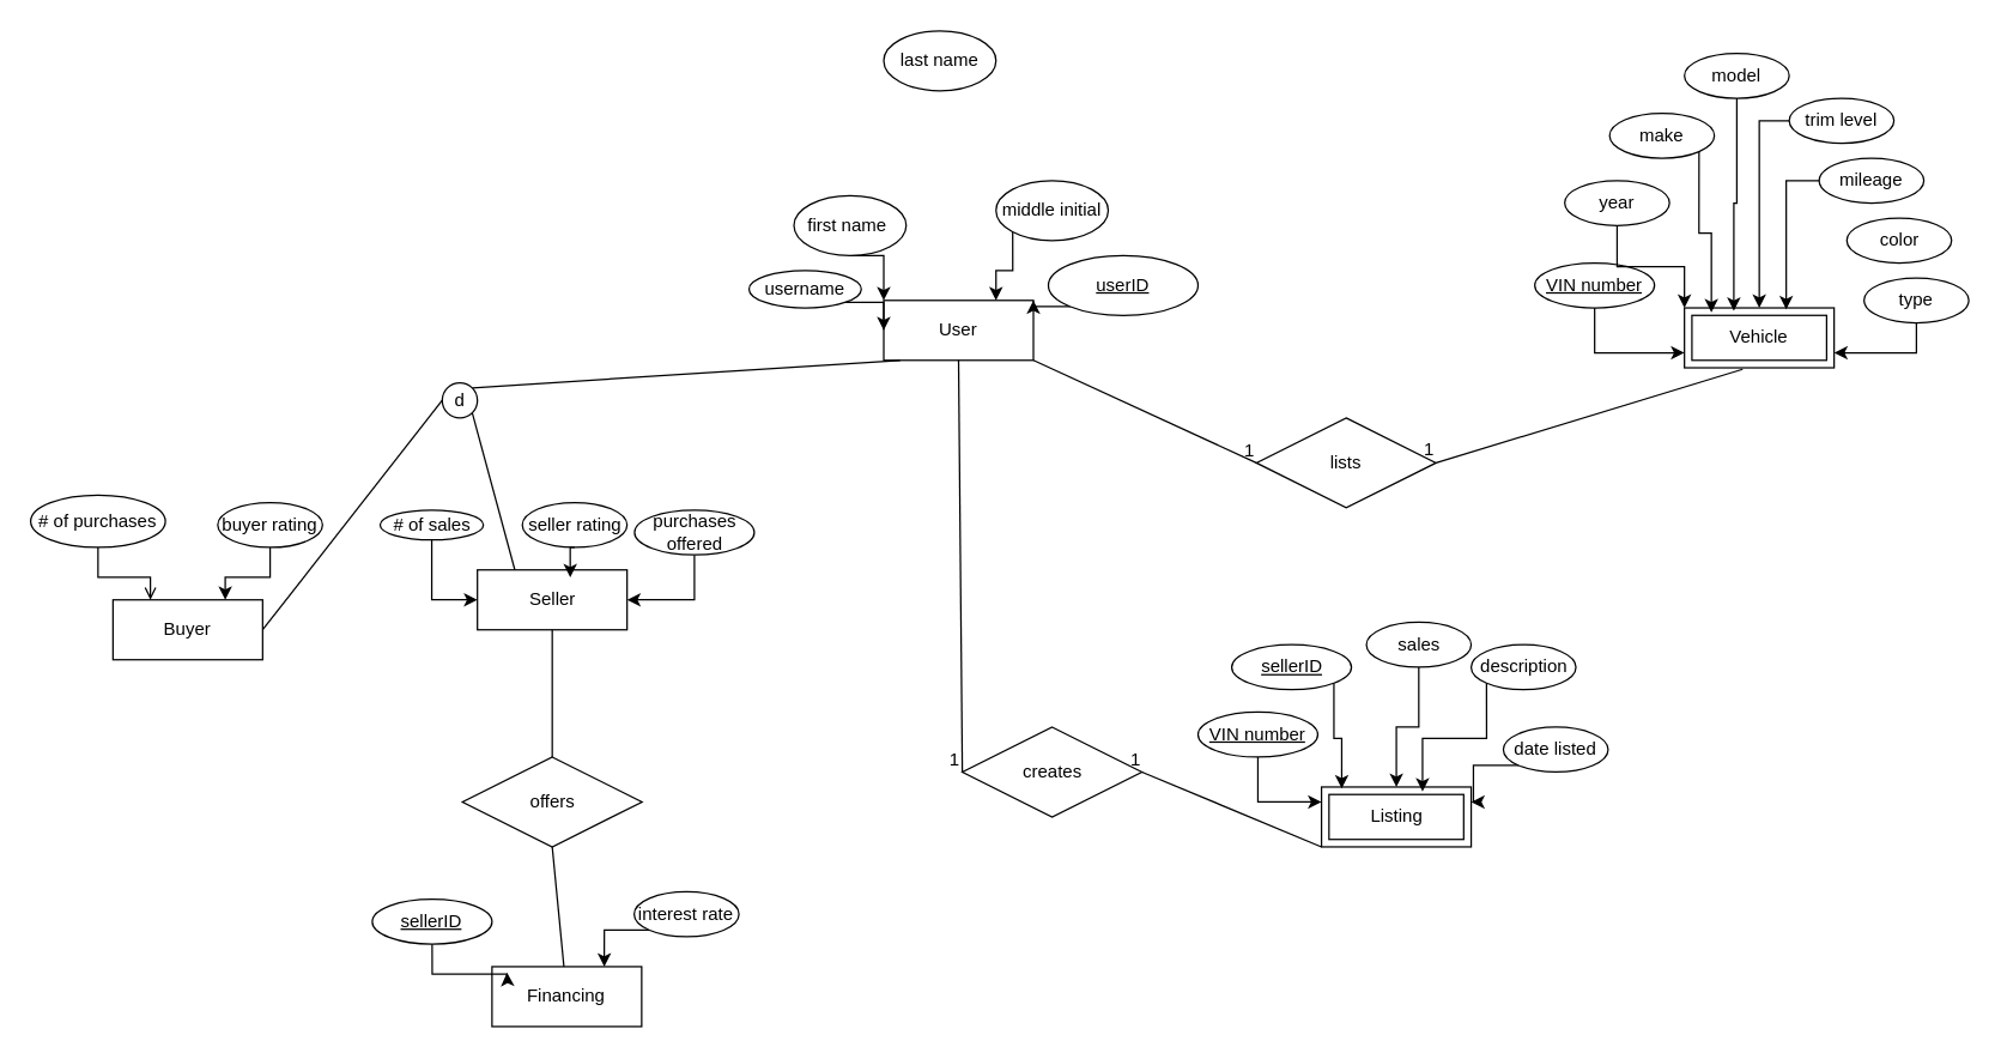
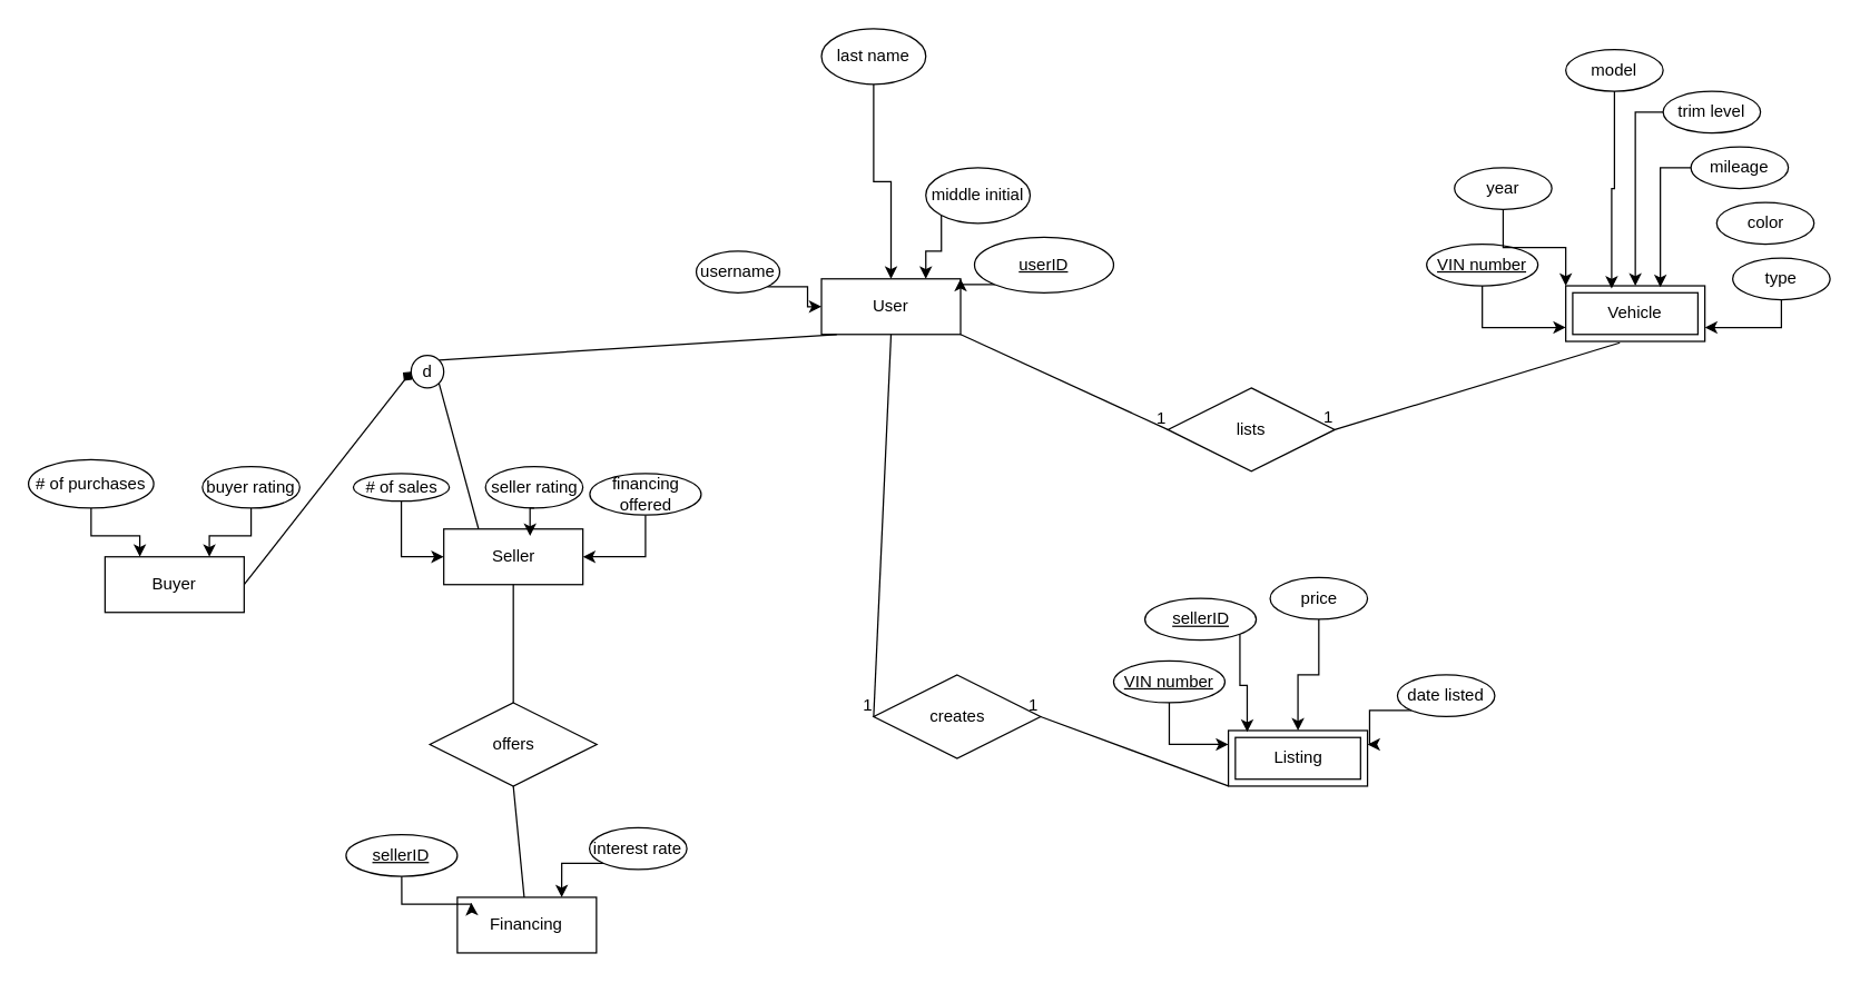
  <mxCell id="0" />
  <mxCell id="1" parent="0" />
  <mxCell id="2" value="Seller" style="whiteSpace=wrap;html=1;align=center;" parent="1" vertex="1"><mxGeometry x="318.5" y="380" width="100" height="40" as="geometry" /></mxCell>
  <mxCell id="3" value="Financing" style="whiteSpace=wrap;html=1;align=center;" parent="1" vertex="1"><mxGeometry x="328.25" y="645" width="100" height="40" as="geometry" /></mxCell>
  <mxCell id="4" value="User" style="whiteSpace=wrap;html=1;align=center;" parent="1" vertex="1"><mxGeometry x="590" y="200" width="100" height="40" as="geometry" /></mxCell>
  <mxCell id="5" value="Vehicle" style="shape=ext;margin=3;double=1;whiteSpace=wrap;html=1;align=center;" parent="1" vertex="1"><mxGeometry x="1125" y="205" width="100" height="40" as="geometry" /></mxCell>
  <mxCell id="6" value="Listing" style="shape=ext;margin=3;double=1;whiteSpace=wrap;html=1;align=center;" parent="1" vertex="1"><mxGeometry x="882.5" y="525" width="100" height="40" as="geometry" /></mxCell>
  <mxCell id="7" value="sellerID" style="ellipse;whiteSpace=wrap;html=1;align=center;fontStyle=4;" parent="1" vertex="1"><mxGeometry x="248.25" y="600" width="80" height="30" as="geometry" /></mxCell>
  <mxCell id="8" style="edgeStyle=orthogonalEdgeStyle;rounded=0;orthogonalLoop=1;jettySize=auto;html=1;exitX=0;exitY=1;exitDx=0;exitDy=0;entryX=0.75;entryY=0;entryDx=0;entryDy=0;" parent="1" source="9" target="3" edge="1"><mxGeometry relative="1" as="geometry" /></mxCell>
  <mxCell id="9" value="interest rate" style="ellipse;whiteSpace=wrap;html=1;align=center;" parent="1" vertex="1"><mxGeometry x="423.25" y="595" width="70" height="30" as="geometry" /></mxCell>
  <mxCell id="10" style="edgeStyle=orthogonalEdgeStyle;rounded=0;orthogonalLoop=1;jettySize=auto;html=1;exitX=0.5;exitY=1;exitDx=0;exitDy=0;entryX=0;entryY=0.5;entryDx=0;entryDy=0;" parent="1" source="11" target="2" edge="1"><mxGeometry relative="1" as="geometry" /></mxCell>
  <mxCell id="11" value="# of sales" style="ellipse;whiteSpace=wrap;html=1;align=center;" parent="1" vertex="1"><mxGeometry x="253.5" y="340" width="69" height="20" as="geometry" /></mxCell>
  <mxCell id="12" value="seller rating" style="ellipse;whiteSpace=wrap;html=1;align=center;" parent="1" vertex="1"><mxGeometry x="348.5" y="335" width="70" height="30" as="geometry" /></mxCell>
  <mxCell id="13" style="edgeStyle=orthogonalEdgeStyle;rounded=0;orthogonalLoop=1;jettySize=auto;html=1;exitX=0.5;exitY=1;exitDx=0;exitDy=0;entryX=1;entryY=0.5;entryDx=0;entryDy=0;" parent="1" source="14" target="2" edge="1"><mxGeometry relative="1" as="geometry" /></mxCell>
- <mxCell id="14" value="purchases&lt;div&gt;offered&lt;/div&gt;" style="ellipse;whiteSpace=wrap;html=1;align=center;" parent="1" vertex="1"><mxGeometry x="423.5" y="340" width="80" height="30" as="geometry" /></mxCell>
+ <mxCell id="14" value="financing&lt;div&gt;offered&lt;/div&gt;" style="ellipse;whiteSpace=wrap;html=1;align=center;" parent="1" vertex="1"><mxGeometry x="423.5" y="340" width="80" height="30" as="geometry" /></mxCell>
  <mxCell id="15" value="Buyer" style="whiteSpace=wrap;html=1;align=center;" parent="1" vertex="1"><mxGeometry x="75" y="400" width="100" height="40" as="geometry" /></mxCell>
- <mxCell id="16" style="edgeStyle=orthogonalEdgeStyle;rounded=0;orthogonalLoop=1;jettySize=auto;html=1;exitX=0.5;exitY=1;exitDx=0;exitDy=0;entryX=0.25;entryY=0;entryDx=0;entryDy=0;endArrow=open;" parent="1" source="17" target="15" edge="1"><mxGeometry relative="1" as="geometry" /></mxCell>
+ <mxCell id="16" style="edgeStyle=orthogonalEdgeStyle;rounded=0;orthogonalLoop=1;jettySize=auto;html=1;exitX=0.5;exitY=1;exitDx=0;exitDy=0;entryX=0.25;entryY=0;entryDx=0;entryDy=0;" parent="1" source="17" target="15" edge="1"><mxGeometry relative="1" as="geometry" /></mxCell>
  <mxCell id="17" value="# of purchases" style="ellipse;whiteSpace=wrap;html=1;align=center;" parent="1" vertex="1"><mxGeometry x="20" y="330" width="90" height="35" as="geometry" /></mxCell>
  <mxCell id="18" style="edgeStyle=orthogonalEdgeStyle;rounded=0;orthogonalLoop=1;jettySize=auto;html=1;exitX=0.5;exitY=1;exitDx=0;exitDy=0;entryX=0.75;entryY=0;entryDx=0;entryDy=0;" parent="1" source="19" target="15" edge="1"><mxGeometry relative="1" as="geometry" /></mxCell>
  <mxCell id="19" value="buyer rating" style="ellipse;whiteSpace=wrap;html=1;align=center;" parent="1" vertex="1"><mxGeometry x="145" y="335" width="70" height="30" as="geometry" /></mxCell>
  <mxCell id="20" style="edgeStyle=orthogonalEdgeStyle;rounded=0;orthogonalLoop=1;jettySize=auto;html=1;exitX=1;exitY=1;exitDx=0;exitDy=0;entryX=0;entryY=0.5;entryDx=0;entryDy=0;" parent="1" source="21" target="4" edge="1"><mxGeometry relative="1" as="geometry" /></mxCell>
- <mxCell id="21" value="username" style="ellipse;whiteSpace=wrap;html=1;align=center;" parent="1" vertex="1"><mxGeometry x="500" y="180" width="75" height="25" as="geometry" /></mxCell>
- <mxCell id="22" style="edgeStyle=orthogonalEdgeStyle;rounded=0;orthogonalLoop=1;jettySize=auto;html=1;exitX=0.5;exitY=1;exitDx=0;exitDy=0;entryX=0;entryY=0;entryDx=0;entryDy=0;" parent="1" source="23" target="4" edge="1"><mxGeometry relative="1" as="geometry" /></mxCell>
- <mxCell id="23" value="first name&amp;nbsp;" style="ellipse;whiteSpace=wrap;html=1;align=center;" parent="1" vertex="1"><mxGeometry x="530" y="130" width="75" height="40" as="geometry" /></mxCell>
+ <mxCell id="21" value="username" style="ellipse;whiteSpace=wrap;html=1;align=center;" parent="1" vertex="1"><mxGeometry x="500" y="180" width="60" height="30" as="geometry" /></mxCell>
+ <mxCell id="24" style="edgeStyle=orthogonalEdgeStyle;rounded=0;orthogonalLoop=1;jettySize=auto;html=1;exitX=0.5;exitY=1;exitDx=0;exitDy=0;" parent="1" source="25" target="4" edge="1"><mxGeometry relative="1" as="geometry" /></mxCell>
  <mxCell id="25" value="last name" style="ellipse;whiteSpace=wrap;html=1;align=center;" parent="1" vertex="1"><mxGeometry x="590" y="20" width="75" height="40" as="geometry" /></mxCell>
  <mxCell id="26" style="edgeStyle=orthogonalEdgeStyle;rounded=0;orthogonalLoop=1;jettySize=auto;html=1;exitX=0;exitY=1;exitDx=0;exitDy=0;entryX=0.75;entryY=0;entryDx=0;entryDy=0;" parent="1" source="27" target="4" edge="1"><mxGeometry relative="1" as="geometry" /></mxCell>
  <mxCell id="27" value="middle initial" style="ellipse;whiteSpace=wrap;html=1;align=center;" parent="1" vertex="1"><mxGeometry x="665" y="120" width="75" height="40" as="geometry" /></mxCell>
  <mxCell id="28" style="edgeStyle=orthogonalEdgeStyle;rounded=0;orthogonalLoop=1;jettySize=auto;html=1;exitX=0;exitY=1;exitDx=0;exitDy=0;entryX=1;entryY=0;entryDx=0;entryDy=0;" parent="1" source="29" target="4" edge="1"><mxGeometry relative="1" as="geometry" /></mxCell>
  <mxCell id="29" value="userID" style="ellipse;whiteSpace=wrap;html=1;align=center;fontStyle=4;" parent="1" vertex="1"><mxGeometry x="700" y="170" width="100" height="40" as="geometry" /></mxCell>
  <mxCell id="30" value="sellerID" style="ellipse;whiteSpace=wrap;html=1;align=center;fontStyle=4;" parent="1" vertex="1"><mxGeometry x="822.5" y="430" width="80" height="30" as="geometry" /></mxCell>
  <mxCell id="31" style="edgeStyle=orthogonalEdgeStyle;rounded=0;orthogonalLoop=1;jettySize=auto;html=1;exitX=0.5;exitY=1;exitDx=0;exitDy=0;entryX=0;entryY=0.25;entryDx=0;entryDy=0;" parent="1" source="32" target="6" edge="1"><mxGeometry relative="1" as="geometry" /></mxCell>
  <mxCell id="32" value="VIN number" style="ellipse;whiteSpace=wrap;html=1;align=center;fontStyle=4;" parent="1" vertex="1"><mxGeometry x="800" y="475" width="80" height="30" as="geometry" /></mxCell>
  <mxCell id="33" style="edgeStyle=orthogonalEdgeStyle;rounded=0;orthogonalLoop=1;jettySize=auto;html=1;exitX=0.5;exitY=1;exitDx=0;exitDy=0;entryX=0.5;entryY=0;entryDx=0;entryDy=0;" parent="1" source="34" target="6" edge="1"><mxGeometry relative="1" as="geometry" /></mxCell>
- <mxCell id="34" value="sales" style="ellipse;whiteSpace=wrap;html=1;align=center;" parent="1" vertex="1"><mxGeometry x="912.5" y="415" width="70" height="30" as="geometry" /></mxCell>
- <mxCell id="35" value="description" style="ellipse;whiteSpace=wrap;html=1;align=center;" parent="1" vertex="1"><mxGeometry x="982.5" y="430" width="70" height="30" as="geometry" /></mxCell>
+ <mxCell id="34" value="price" style="ellipse;whiteSpace=wrap;html=1;align=center;" parent="1" vertex="1"><mxGeometry x="912.5" y="415" width="70" height="30" as="geometry" /></mxCell>
  <mxCell id="36" style="edgeStyle=orthogonalEdgeStyle;rounded=0;orthogonalLoop=1;jettySize=auto;html=1;exitX=0;exitY=1;exitDx=0;exitDy=0;entryX=1;entryY=0.25;entryDx=0;entryDy=0;" parent="1" source="37" target="6" edge="1"><mxGeometry relative="1" as="geometry" /></mxCell>
  <mxCell id="37" value="date listed" style="ellipse;whiteSpace=wrap;html=1;align=center;" parent="1" vertex="1"><mxGeometry x="1004" y="485" width="70" height="30" as="geometry" /></mxCell>
  <mxCell id="38" style="edgeStyle=orthogonalEdgeStyle;rounded=0;orthogonalLoop=1;jettySize=auto;html=1;exitX=0.5;exitY=1;exitDx=0;exitDy=0;entryX=0;entryY=0.75;entryDx=0;entryDy=0;" parent="1" source="39" target="5" edge="1"><mxGeometry relative="1" as="geometry" /></mxCell>
  <mxCell id="39" value="VIN number" style="ellipse;whiteSpace=wrap;html=1;align=center;fontStyle=4;" parent="1" vertex="1"><mxGeometry x="1025" y="175" width="80" height="30" as="geometry" /></mxCell>
  <mxCell id="40" style="edgeStyle=orthogonalEdgeStyle;rounded=0;orthogonalLoop=1;jettySize=auto;html=1;exitX=0.5;exitY=1;exitDx=0;exitDy=0;entryX=0;entryY=0;entryDx=0;entryDy=0;" parent="1" source="41" target="5" edge="1"><mxGeometry relative="1" as="geometry" /></mxCell>
  <mxCell id="41" value="year&lt;span style=&quot;caret-color: rgba(0, 0, 0, 0); color: rgba(0, 0, 0, 0); font-family: monospace; font-size: 0px; text-align: start; white-space: nowrap;&quot;&gt;%3CmxGraphModel%3E%3Croot%3E%3CmxCell%20id%3D%220%22%2F%3E%3CmxCell%20id%3D%221%22%20parent%3D%220%22%2F%3E%3CmxCell%20id%3D%222%22%20value%3D%22price%22%20style%3D%22ellipse%3BwhiteSpace%3Dwrap%3Bhtml%3D1%3Balign%3Dcenter%3B%22%20vertex%3D%221%22%20parent%3D%221%22%3E%3CmxGeometry%20x%3D%22340%22%20y%3D%22430%22%20width%3D%2270%22%20height%3D%2230%22%20as%3D%22geometry%22%2F%3E%3C%2FmxCell%3E%3C%2Froot%3E%3C%2FmxGraphModel%3E&lt;/span&gt;" style="ellipse;whiteSpace=wrap;html=1;align=center;" parent="1" vertex="1"><mxGeometry x="1045" y="120" width="70" height="30" as="geometry" /></mxCell>
- <mxCell id="42" value="make" style="ellipse;whiteSpace=wrap;html=1;align=center;" parent="1" vertex="1"><mxGeometry x="1075" y="75" width="70" height="30" as="geometry" /></mxCell>
  <mxCell id="43" value="model" style="ellipse;whiteSpace=wrap;html=1;align=center;" parent="1" vertex="1"><mxGeometry x="1125" y="35" width="70" height="30" as="geometry" /></mxCell>
  <mxCell id="44" style="edgeStyle=orthogonalEdgeStyle;rounded=0;orthogonalLoop=1;jettySize=auto;html=1;exitX=0;exitY=0.5;exitDx=0;exitDy=0;entryX=0.5;entryY=0;entryDx=0;entryDy=0;" parent="1" source="45" target="5" edge="1"><mxGeometry relative="1" as="geometry" /></mxCell>
  <mxCell id="45" value="trim level" style="ellipse;whiteSpace=wrap;html=1;align=center;" parent="1" vertex="1"><mxGeometry x="1195" y="65" width="70" height="30" as="geometry" /></mxCell>
  <mxCell id="46" value="mileage" style="ellipse;whiteSpace=wrap;html=1;align=center;" parent="1" vertex="1"><mxGeometry x="1215" y="105" width="70" height="30" as="geometry" /></mxCell>
  <mxCell id="47" value="color" style="ellipse;whiteSpace=wrap;html=1;align=center;" parent="1" vertex="1"><mxGeometry x="1233.5" y="145" width="70" height="30" as="geometry" /></mxCell>
  <mxCell id="48" style="edgeStyle=orthogonalEdgeStyle;rounded=0;orthogonalLoop=1;jettySize=auto;html=1;exitX=0.5;exitY=1;exitDx=0;exitDy=0;entryX=1;entryY=0.75;entryDx=0;entryDy=0;" parent="1" source="49" target="5" edge="1"><mxGeometry relative="1" as="geometry" /></mxCell>
  <mxCell id="49" value="type" style="ellipse;whiteSpace=wrap;html=1;align=center;" parent="1" vertex="1"><mxGeometry x="1245" y="185" width="70" height="30" as="geometry" /></mxCell>
  <mxCell id="50" style="edgeStyle=orthogonalEdgeStyle;rounded=0;orthogonalLoop=1;jettySize=auto;html=1;exitX=0.5;exitY=1;exitDx=0;exitDy=0;entryX=0.1;entryY=0.1;entryDx=0;entryDy=0;entryPerimeter=0;" parent="1" source="7" target="3" edge="1"><mxGeometry relative="1" as="geometry" /></mxCell>
  <mxCell id="51" style="edgeStyle=orthogonalEdgeStyle;rounded=0;orthogonalLoop=1;jettySize=auto;html=1;exitX=0.5;exitY=1;exitDx=0;exitDy=0;entryX=0.62;entryY=0.125;entryDx=0;entryDy=0;entryPerimeter=0;" parent="1" source="12" target="2" edge="1"><mxGeometry relative="1" as="geometry" /></mxCell>
  <mxCell id="52" style="edgeStyle=orthogonalEdgeStyle;rounded=0;orthogonalLoop=1;jettySize=auto;html=1;exitX=1;exitY=1;exitDx=0;exitDy=0;entryX=0.135;entryY=0.025;entryDx=0;entryDy=0;entryPerimeter=0;" parent="1" source="30" target="6" edge="1"><mxGeometry relative="1" as="geometry" /></mxCell>
- <mxCell id="53" style="edgeStyle=orthogonalEdgeStyle;rounded=0;orthogonalLoop=1;jettySize=auto;html=1;exitX=0;exitY=1;exitDx=0;exitDy=0;entryX=0.675;entryY=0.075;entryDx=0;entryDy=0;entryPerimeter=0;" parent="1" source="35" target="6" edge="1"><mxGeometry relative="1" as="geometry" /></mxCell>
- <mxCell id="54" style="edgeStyle=orthogonalEdgeStyle;rounded=0;orthogonalLoop=1;jettySize=auto;html=1;exitX=1;exitY=1;exitDx=0;exitDy=0;entryX=0.18;entryY=0.075;entryDx=0;entryDy=0;entryPerimeter=0;" parent="1" source="42" target="5" edge="1"><mxGeometry relative="1" as="geometry" /></mxCell>
  <mxCell id="55" style="edgeStyle=orthogonalEdgeStyle;rounded=0;orthogonalLoop=1;jettySize=auto;html=1;exitX=0.5;exitY=1;exitDx=0;exitDy=0;entryX=0.33;entryY=0.05;entryDx=0;entryDy=0;entryPerimeter=0;" parent="1" source="43" target="5" edge="1"><mxGeometry relative="1" as="geometry" /></mxCell>
  <mxCell id="56" style="edgeStyle=orthogonalEdgeStyle;rounded=0;orthogonalLoop=1;jettySize=auto;html=1;exitX=0;exitY=0.5;exitDx=0;exitDy=0;entryX=0.68;entryY=0.025;entryDx=0;entryDy=0;entryPerimeter=0;" parent="1" source="46" target="5" edge="1"><mxGeometry relative="1" as="geometry" /></mxCell>
  <mxCell id="57" value="" style="endArrow=none;html=1;rounded=0;exitX=1;exitY=0;exitDx=0;exitDy=0;" parent="1" source="58" edge="1"><mxGeometry relative="1" as="geometry"><mxPoint x="496" y="300" as="sourcePoint" /><mxPoint x="601" y="240" as="targetPoint" /></mxGeometry></mxCell>
  <mxCell id="58" value="d" style="ellipse;whiteSpace=wrap;html=1;aspect=fixed;" parent="1" vertex="1"><mxGeometry x="295" y="255" width="23.5" height="23.5" as="geometry" /></mxCell>
- <mxCell id="59" value="" style="endArrow=none;html=1;rounded=0;entryX=0;entryY=0.5;entryDx=0;entryDy=0;exitX=1;exitY=0.5;exitDx=0;exitDy=0;" parent="1" source="15" target="58" edge="1"><mxGeometry width="50" height="50" relative="1" as="geometry"><mxPoint x="245" y="328.5" as="sourcePoint" /><mxPoint x="295" y="278.5" as="targetPoint" /></mxGeometry></mxCell>
+ <mxCell id="59" value="" style="endArrow=diamond;html=1;rounded=0;entryX=0;entryY=0.5;entryDx=0;entryDy=0;exitX=1;exitY=0.5;exitDx=0;exitDy=0;" parent="1" source="15" target="58" edge="1"><mxGeometry width="50" height="50" relative="1" as="geometry"><mxPoint x="245" y="328.5" as="sourcePoint" /><mxPoint x="295" y="278.5" as="targetPoint" /></mxGeometry></mxCell>
  <mxCell id="60" value="" style="endArrow=none;html=1;rounded=0;entryX=1;entryY=1;entryDx=0;entryDy=0;exitX=0.25;exitY=0;exitDx=0;exitDy=0;" parent="1" source="2" target="58" edge="1"><mxGeometry width="50" height="50" relative="1" as="geometry"><mxPoint x="427.5" y="455" as="sourcePoint" /><mxPoint x="477.5" y="405" as="targetPoint" /></mxGeometry></mxCell>
  <mxCell id="61" value="offers" style="shape=rhombus;perimeter=rhombusPerimeter;whiteSpace=wrap;html=1;align=center;" parent="1" vertex="1"><mxGeometry x="308.5" y="505" width="120" height="60" as="geometry" /></mxCell>
  <mxCell id="62" value="" style="endArrow=none;html=1;rounded=0;entryX=0.5;entryY=1;entryDx=0;entryDy=0;exitX=0.5;exitY=0;exitDx=0;exitDy=0;" parent="1" source="61" target="2" edge="1"><mxGeometry relative="1" as="geometry"><mxPoint x="413.25" y="585" as="sourcePoint" /><mxPoint x="573.25" y="585" as="targetPoint" /></mxGeometry></mxCell>
  <mxCell id="63" value="" style="endArrow=none;html=1;rounded=0;entryX=0.5;entryY=1;entryDx=0;entryDy=0;" parent="1" source="3" target="61" edge="1"><mxGeometry width="50" height="50" relative="1" as="geometry"><mxPoint x="368.25" y="642" as="sourcePoint" /><mxPoint x="523.25" y="555" as="targetPoint" /></mxGeometry></mxCell>
  <mxCell id="64" value="lists" style="shape=rhombus;perimeter=rhombusPerimeter;whiteSpace=wrap;html=1;align=center;" parent="1" vertex="1"><mxGeometry x="839" y="278.5" width="120" height="60" as="geometry" /></mxCell>
  <mxCell id="65" value="" style="endArrow=none;html=1;rounded=0;exitX=1;exitY=1;exitDx=0;exitDy=0;entryX=0;entryY=0.5;entryDx=0;entryDy=0;" parent="1" source="4" target="64" edge="1"><mxGeometry relative="1" as="geometry"><mxPoint x="635" y="390" as="sourcePoint" /><mxPoint x="795" y="390" as="targetPoint" /></mxGeometry></mxCell>
  <mxCell id="66" value="1" style="resizable=0;html=1;whiteSpace=wrap;align=right;verticalAlign=bottom;" parent="65" connectable="0" vertex="1"><mxGeometry x="1" relative="1" as="geometry" /></mxCell>
  <mxCell id="67" value="" style="endArrow=none;html=1;rounded=0;entryX=1;entryY=0.5;entryDx=0;entryDy=0;exitX=0.389;exitY=1.025;exitDx=0;exitDy=0;exitPerimeter=0;" parent="1" source="5" target="64" edge="1"><mxGeometry relative="1" as="geometry"><mxPoint x="635" y="390" as="sourcePoint" /><mxPoint x="795" y="390" as="targetPoint" /></mxGeometry></mxCell>
  <mxCell id="68" value="1" style="resizable=0;html=1;whiteSpace=wrap;align=right;verticalAlign=bottom;" parent="67" connectable="0" vertex="1"><mxGeometry x="1" relative="1" as="geometry" /></mxCell>
- <mxCell id="69" value="creates" style="shape=rhombus;perimeter=rhombusPerimeter;whiteSpace=wrap;html=1;align=center;" parent="1" vertex="1"><mxGeometry x="642.5" y="485" width="120" height="60" as="geometry" /></mxCell>
+ <mxCell id="69" value="creates" style="shape=rhombus;perimeter=rhombusPerimeter;whiteSpace=wrap;html=1;align=center;" parent="1" vertex="1"><mxGeometry x="627.5" y="485" width="120" height="60" as="geometry" /></mxCell>
  <mxCell id="70" value="" style="endArrow=none;html=1;rounded=0;exitX=0.5;exitY=1;exitDx=0;exitDy=0;entryX=0;entryY=0.5;entryDx=0;entryDy=0;" parent="1" source="4" target="69" edge="1"><mxGeometry relative="1" as="geometry"><mxPoint x="635" y="405" as="sourcePoint" /><mxPoint x="795" y="405" as="targetPoint" /></mxGeometry></mxCell>
  <mxCell id="71" value="1" style="resizable=0;html=1;whiteSpace=wrap;align=right;verticalAlign=bottom;" parent="70" connectable="0" vertex="1"><mxGeometry x="1" relative="1" as="geometry" /></mxCell>
  <mxCell id="72" value="" style="endArrow=none;html=1;rounded=0;entryX=1;entryY=0.5;entryDx=0;entryDy=0;exitX=0;exitY=1;exitDx=0;exitDy=0;" parent="1" source="6" target="69" edge="1"><mxGeometry relative="1" as="geometry"><mxPoint x="635" y="405" as="sourcePoint" /><mxPoint x="795" y="405" as="targetPoint" /></mxGeometry></mxCell>
  <mxCell id="73" value="1" style="resizable=0;html=1;whiteSpace=wrap;align=right;verticalAlign=bottom;" parent="72" connectable="0" vertex="1"><mxGeometry x="1" relative="1" as="geometry" /></mxCell>
